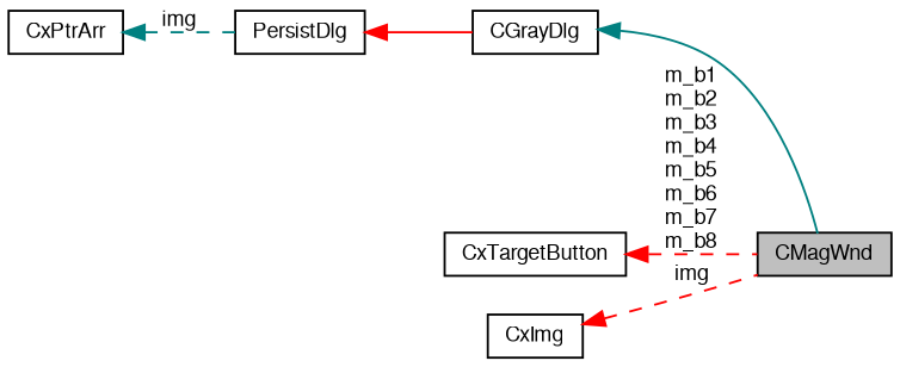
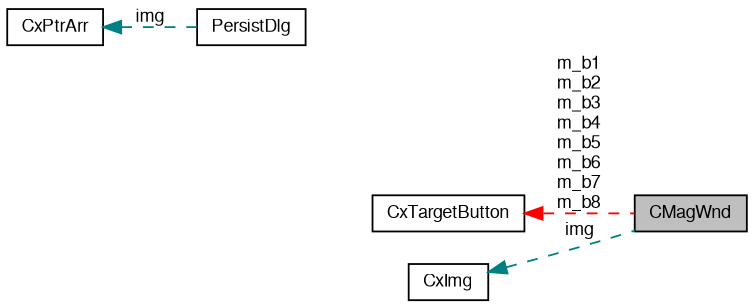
  digraph {
    rankdir=LR
    node [color=black fillcolor=white fontname=FreeSans fontsize=10 shape=record style=filled]
    edge [color=red dir=back fontname=FreeSans fontsize=10 labelfontname=FreeSans labelfontsize=10 style=dashed]
    n1 [fillcolor=grey75 fontcolor=black height=0.2 label=CMagWnd width=0.4]
-   n2 [height=0.2 label=CGrayDlg width=0.4]
    n3 [height=0.2 label=PersistDlg width=0.4]
    n4 [height=0.2 label=CxPtrArr width=0.4]
    n5 [height=0.2 label=CxTargetButton width=0.4]
    n6 [height=0.2 label=CxImg width=0.4]
-   n2 -> n1 [color=teal style=solid]
-   n3 -> n2 [style=solid]
    n4 -> n3 [color=teal label=img]
    n5 -> n1 [label="m_b1\nm_b2\nm_b3\nm_b4\nm_b5\nm_b6\nm_b7\nm_b8"]
-   n6 -> n1 [label=img]
+   n6 -> n1 [color=teal label=img]
  }
